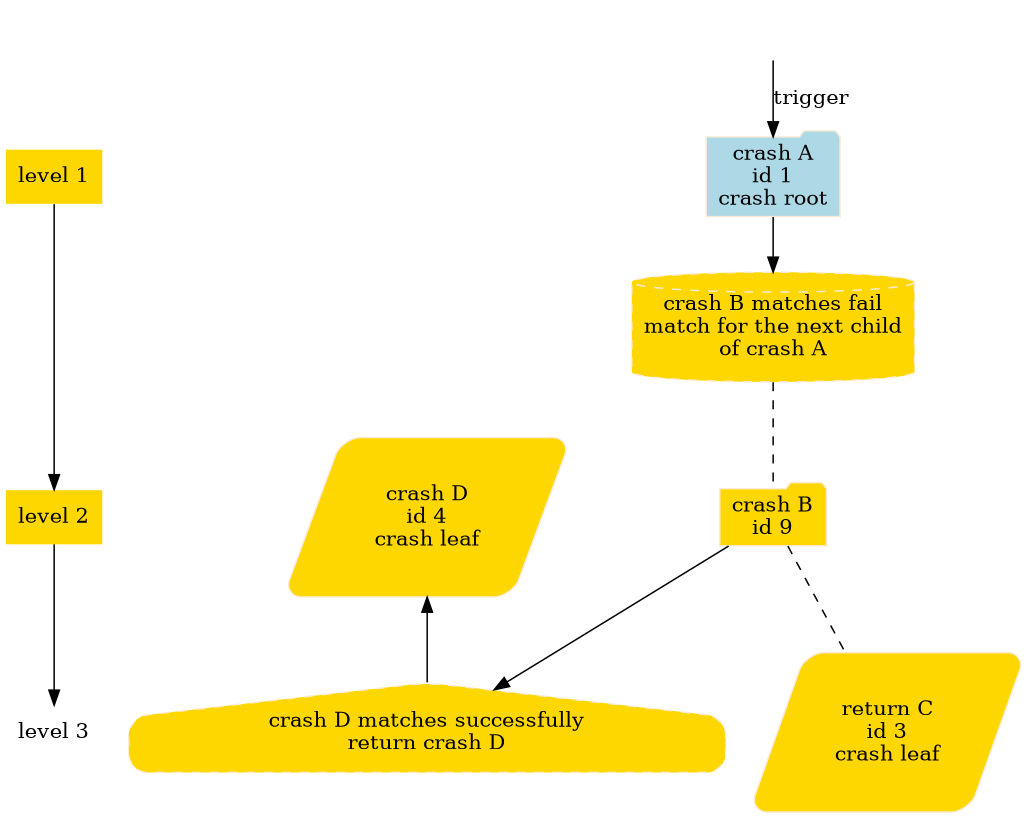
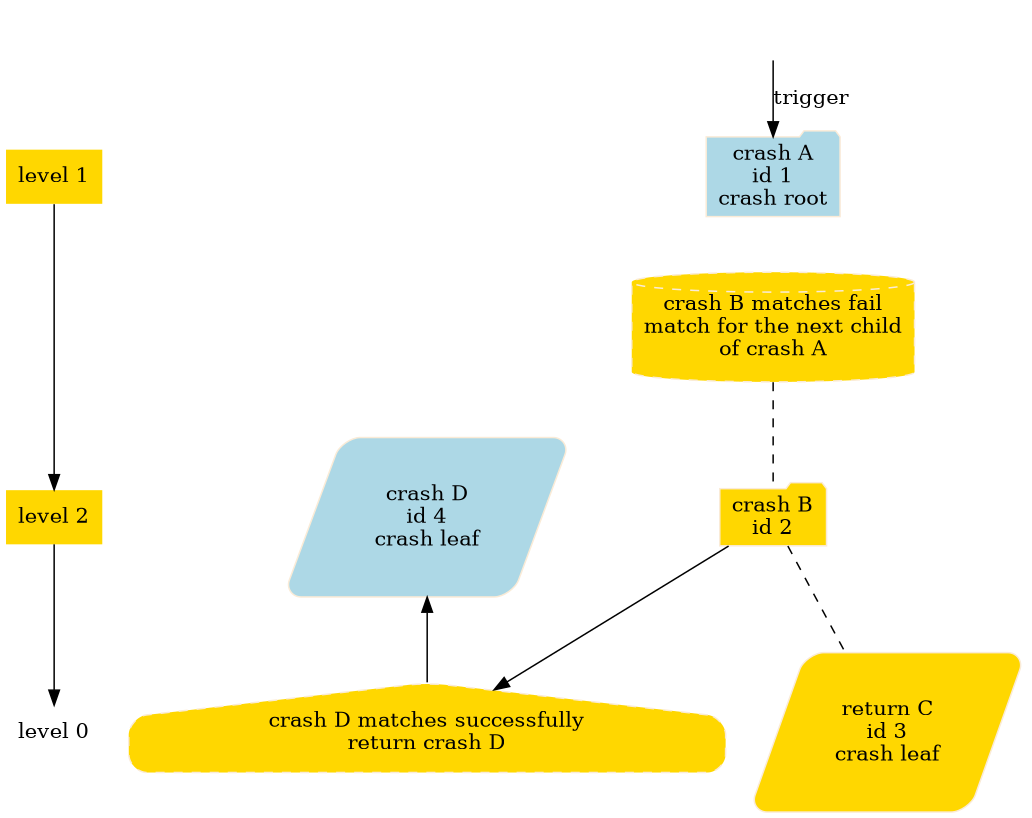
  digraph {
    node [fillcolor=gold shape=plaintext style="rounded,filled" color=AntiqueWhite]
    "level 1" [style=filled color=""]
    "level 2" [style=filled color=""]
-   "level 3" [fillcolor=white style=filled color=""]
+   "level 3" [fillcolor=white style=filled label="level 0" color=""]
    n4 [fillcolor=lightblue label="crash A\nid 1\ncrash root" shape=folder]
-   n5 [label="crash B\nid 9" shape=folder]
-   n6 [label="crash D\nid 4\ncrash leaf" shape=parallelogram]
+   n5 [label="crash B\nid 2" shape=folder]
+   n6 [fillcolor=lightblue label="crash D\nid 4\ncrash leaf" shape=parallelogram]
    n7 [label="return C\nid 3\ncrash leaf" shape=parallelogram]
    n8 [label="crash B matches fail\nmatch for the next child\nof crash A" shape=cylinder style="rounded,dashed,filled"]
    n9 [label="crash D matches successfully\nreturn crash D" shape=house style="rounded,dashed,filled"]
    channel [shape=box style=invis fillcolor=""]
    subgraph sub_1 {
      "level 1"
      "level 2"
      "level 3"
    }
    subgraph sub_2 {
      rank=same
      "level 1"
      n4
    }
    subgraph sub_3 {
      rank=same
      "level 2"
      n5
      n6
    }
    subgraph sub_4 {
      rank=same
      "level 3"
      n7
    }
    "level 1" -> "level 2"
    "level 2" -> "level 3"
-   n4 -> n8
    n5 -> n7 [dir=none style=dashed]
    n5 -> n9
    n8 -> n5 [dir=none style=dashed]
    n9 -> n6
    channel -> n4 [label=trigger]
  }
